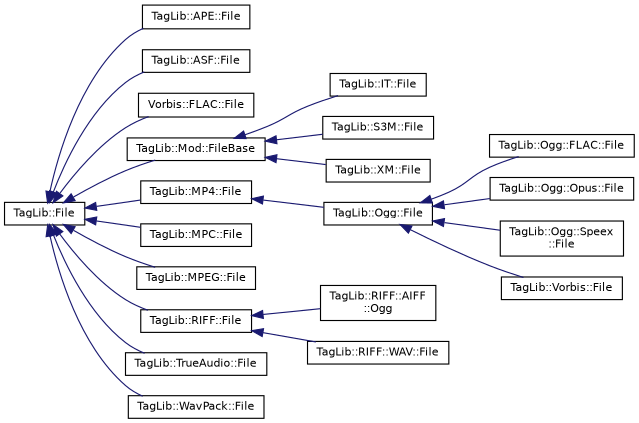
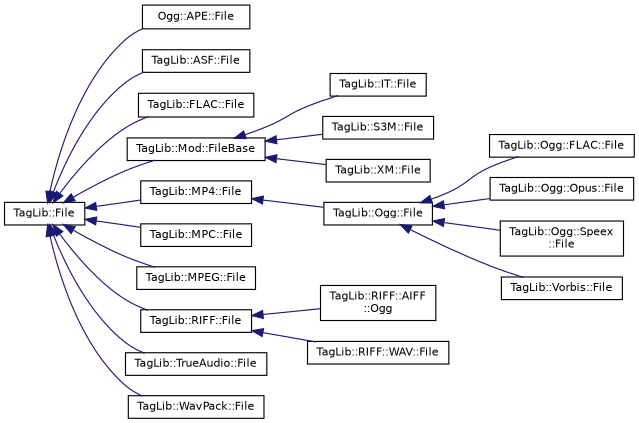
  digraph {
    rankdir=LR
    node [color=black fillcolor=white fontname=Helvetica fontsize=10 shape=record style=filled]
    edge [color=midnightblue dir=back fontname=Helvetica fontsize=10 labelfontname=Helvetica labelfontsize=10 style=solid]
    n1 [height=0.2 label="TagLib::File" width=0.4]
-   n2 [height=0.2 label="TagLib::APE::File" width=0.4]
+   n2 [height=0.2 label="Ogg::APE::File" width=0.4]
    n3 [height=0.2 label="TagLib::ASF::File" width=0.4]
-   n4 [height=0.2 label="Vorbis::FLAC::File" width=0.4]
+   n4 [height=0.2 label="TagLib::FLAC::File" width=0.4]
    n5 [height=0.2 label="TagLib::Mod::FileBase" width=0.4]
    n6 [height=0.2 label="TagLib::MP4::File" width=0.4]
    n7 [height=0.2 label="TagLib::MPC::File" width=0.4]
    n8 [height=0.2 label="TagLib::MPEG::File" width=0.4]
    n9 [height=0.2 label="TagLib::RIFF::File" width=0.4]
    n10 [height=0.2 label="TagLib::TrueAudio::File" width=0.4]
    n11 [height=0.2 label="TagLib::WavPack::File" width=0.4]
    n12 [height=0.2 label="TagLib::IT::File" width=0.4]
    n13 [height=0.2 label="TagLib::S3M::File" width=0.4]
    n14 [height=0.2 label="TagLib::XM::File" width=0.4]
    n15 [height=0.2 label="TagLib::Ogg::File" width=0.4]
    n16 [height=0.2 label="TagLib::Ogg::FLAC::File" width=0.4]
    n17 [height=0.2 label="TagLib::Ogg::Opus::File" width=0.4]
    n18 [height=0.2 label="TagLib::Ogg::Speex\l::File" width=0.4]
    n19 [height=0.2 label="TagLib::Vorbis::File" width=0.4]
    n20 [height=0.2 label="TagLib::RIFF::AIFF\l::Ogg" width=0.4]
    n21 [height=0.2 label="TagLib::RIFF::WAV::File" width=0.4]
    n1 -> n2
    n1 -> n3
    n1 -> n4
    n1 -> n5
    n1 -> n6
    n1 -> n7
    n1 -> n8
    n1 -> n9
    n1 -> n10
    n1 -> n11
    n5 -> n12
    n5 -> n13
    n5 -> n14
    n6 -> n15
    n9 -> n20
    n9 -> n21
    n15 -> n16
    n15 -> n17
    n15 -> n18
    n15 -> n19
  }
